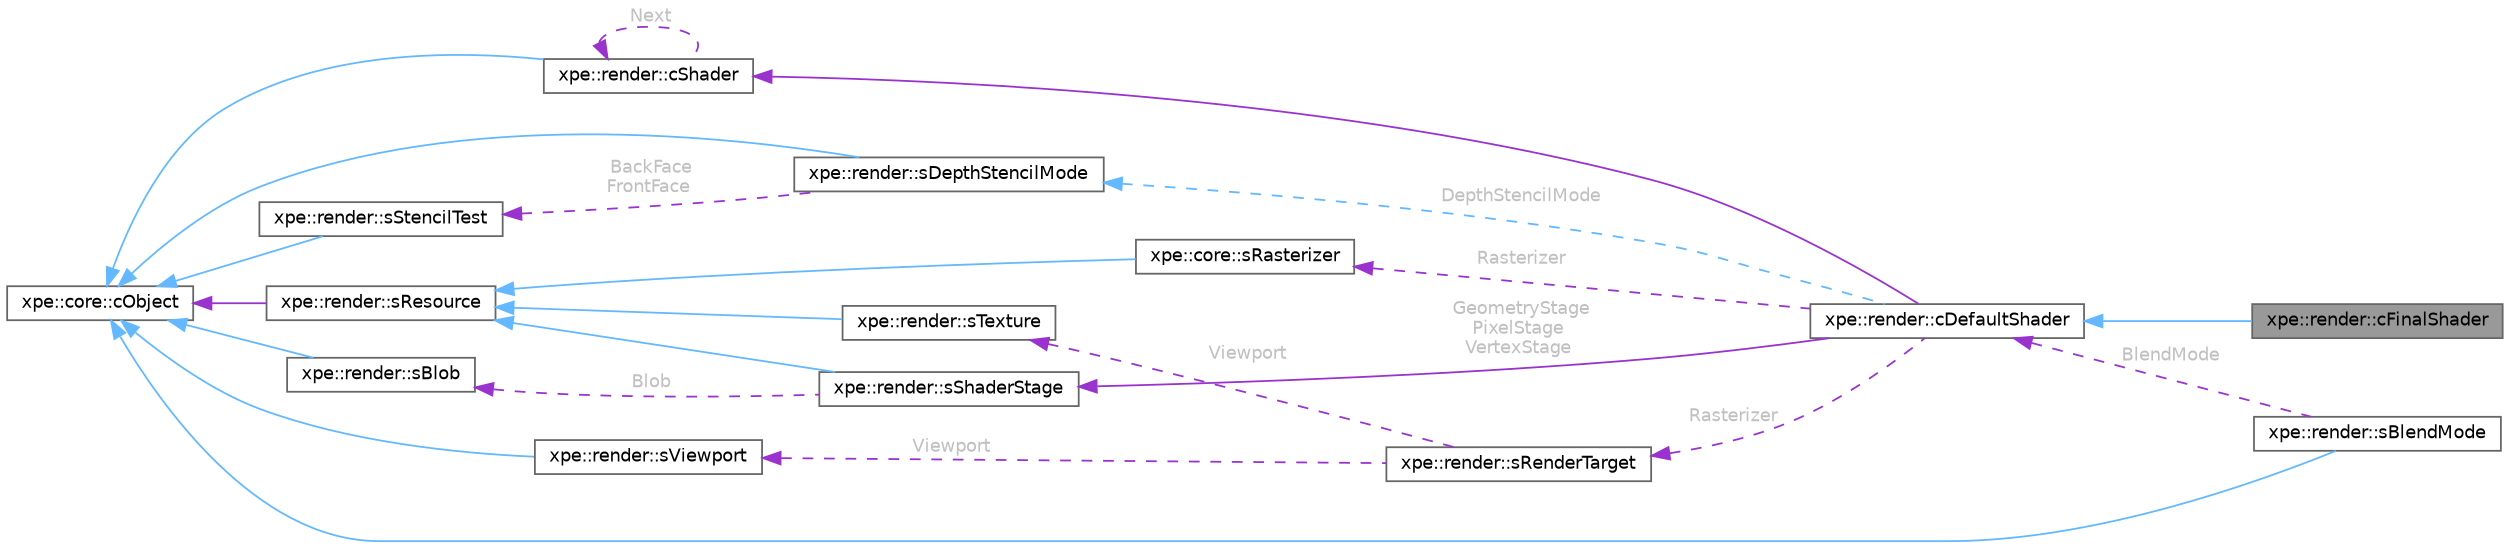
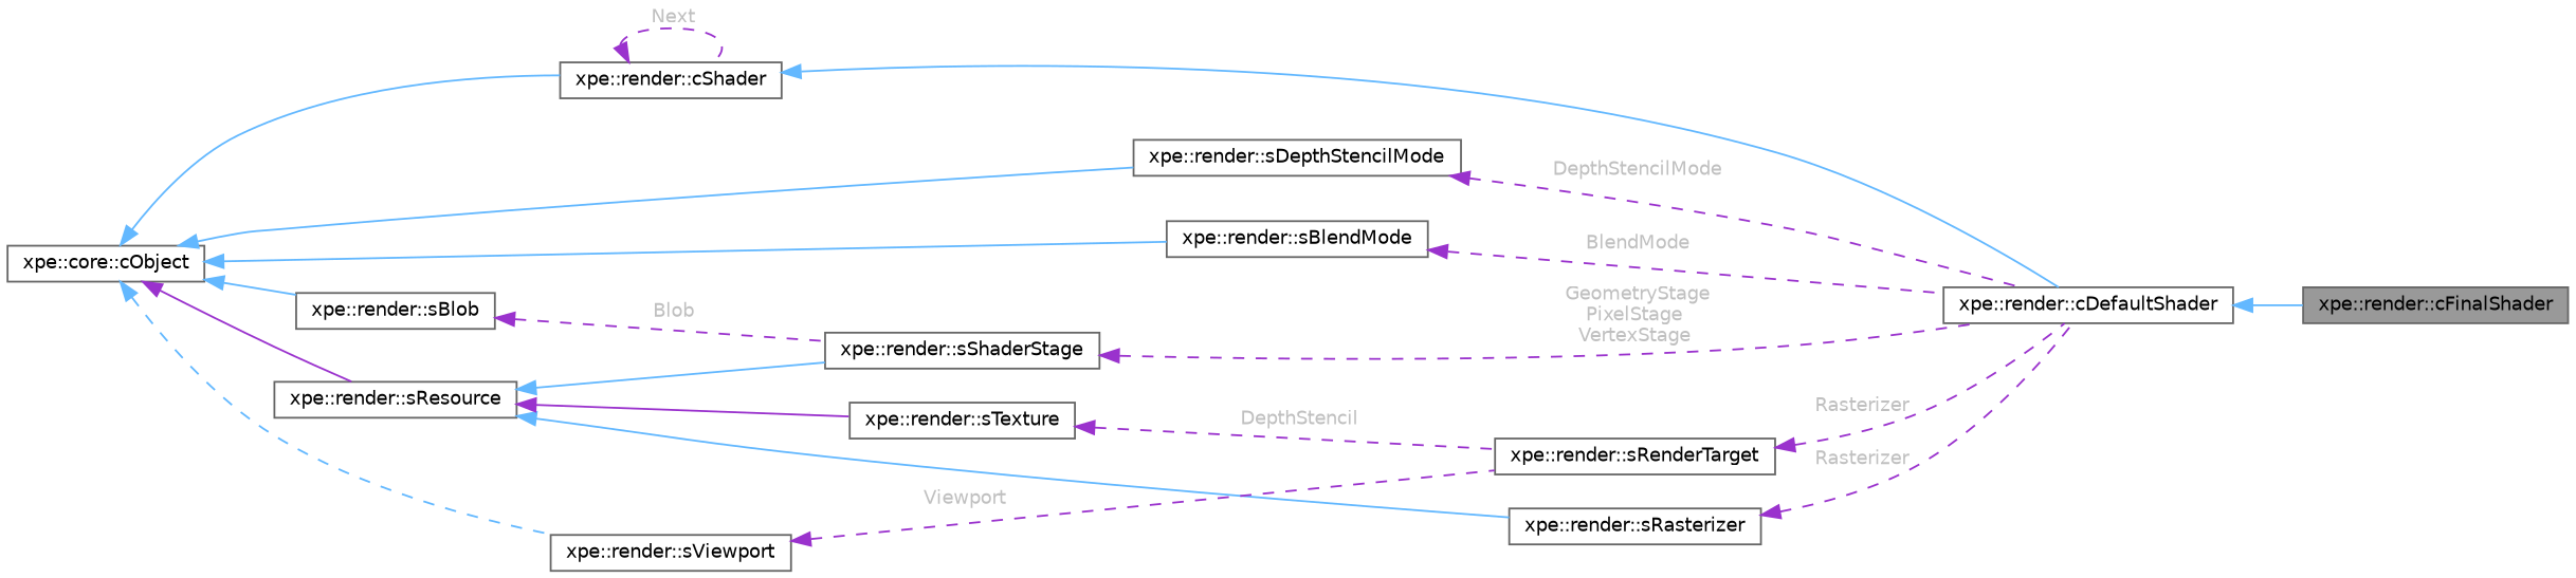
  digraph {
    rankdir=LR
    node [color=gray40 fillcolor=white fontname=Helvetica fontsize=10 shape=box style=filled]
    edge [color=steelblue1 dir=back fontname=Helvetica fontsize=10 labelfontname=Helvetica labelfontsize=10 style=solid]
    n1 [fillcolor=grey60 fontcolor=black height=0.2 label="xpe::render::cFinalShader" width=0.4]
    n2 [height=0.2 label="xpe::render::cDefaultShader" width=0.4]
    n3 [height=0.2 label="xpe::render::cShader" width=0.4]
    n4 [height=0.2 label="xpe::core::cObject" width=0.4]
    n5 [height=0.2 label="xpe::render::sResource" width=0.4]
    n6 [height=0.2 label="xpe::render::sBlob" width=0.4]
    n7 [height=0.2 label="xpe::render::sViewport" width=0.4]
    n8 [height=0.2 label="xpe::render::sDepthStencilMode" width=0.4]
-   n9 [height=0.2 label="xpe::render::sStencilTest" width=0.4]
    n10 [height=0.2 label="xpe::render::sBlendMode" width=0.4]
-   n11 [height=0.2 label="xpe::core::sRasterizer" width=0.4]
+   n11 [height=0.2 label="xpe::render::sRasterizer" width=0.4]
    n12 [height=0.2 label="xpe::render::sShaderStage" width=0.4]
    n13 [height=0.2 label="xpe::render::sTexture" width=0.4]
    n14 [height=0.2 label="xpe::render::sRenderTarget" width=0.4]
    n2 -> n1
-   n3 -> n2 [color=darkorchid3]
+   n3 -> n2
    n3 -> n3 [color=darkorchid3 fontcolor=grey label=" Next" style=dashed]
    n4 -> n3
    n4 -> n5 [color=darkorchid3]
    n4 -> n6
-   n4 -> n7
+   n4 -> n7 [style=dashed]
    n4 -> n8
-   n4 -> n9
    n4 -> n10
    n5 -> n11
    n5 -> n12
-   n5 -> n13
+   n5 -> n13 [color=darkorchid3]
    n6 -> n12 [color=darkorchid3 fontcolor=grey label=" Blob" style=dashed]
    n7 -> n14 [color=darkorchid3 fontcolor=grey label=" Viewport" style=dashed]
-   n8 -> n2 [fontcolor=grey label=" DepthStencilMode" style=dashed]
-   n9 -> n8 [color=darkorchid3 fontcolor=grey label=" BackFace\nFrontFace" style=dashed]
-   n2 -> n10 [color=darkorchid3 fontcolor=grey label=" BlendMode" style=dashed]
+   n8 -> n2 [color=darkorchid3 fontcolor=grey label=" DepthStencilMode" style=dashed]
+   n10 -> n2 [color=darkorchid3 fontcolor=grey label=" BlendMode" style=dashed]
    n11 -> n2 [color=darkorchid3 fontcolor=grey label=" Rasterizer" style=dashed]
-   n12 -> n2 [color=darkorchid3 fontcolor=grey label=" GeometryStage\nPixelStage\nVertexStage"]
-   n13 -> n14 [color=darkorchid3 fontcolor=grey label=" Viewport" style=dashed]
+   n12 -> n2 [color=darkorchid3 fontcolor=grey label=" GeometryStage\nPixelStage\nVertexStage" style=dashed]
+   n13 -> n14 [color=darkorchid3 fontcolor=grey label=" DepthStencil" style=dashed]
    n14 -> n2 [color=darkorchid3 fontcolor=grey label=" Rasterizer" style=dashed]
  }
